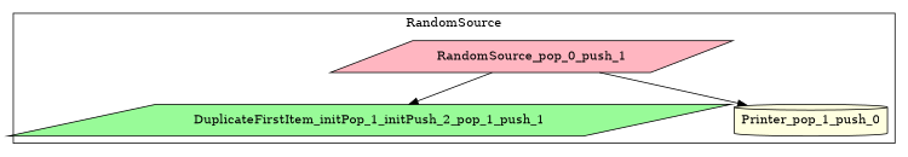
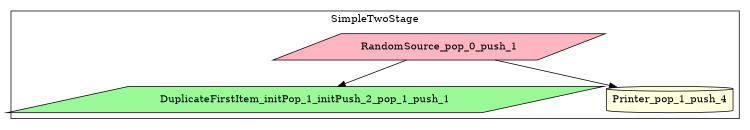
  digraph {
    node [shape=parallelogram style=filled]
    n1 [fillcolor=lightpink label=RandomSource_pop_0_push_1]
    n2 [fillcolor=palegreen label=DuplicateFirstItem_initPop_1_initPush_2_pop_1_push_1]
-   n3 [fillcolor=lightyellow label=Printer_pop_1_push_0 shape=cylinder]
+   n3 [fillcolor=lightyellow label=Printer_pop_1_push_4 shape=cylinder]
    subgraph cluster_1 {
-     label=RandomSource
+     label=SimpleTwoStage
      n1
      n2
      n3
    }
    n1 -> n2
    n1 -> n3
  }
